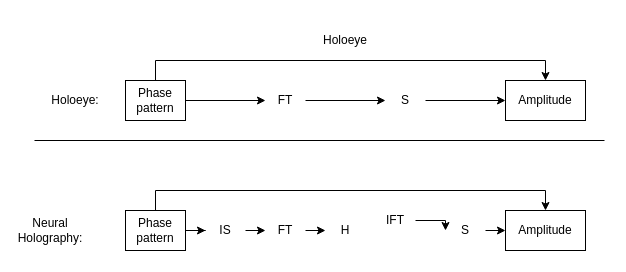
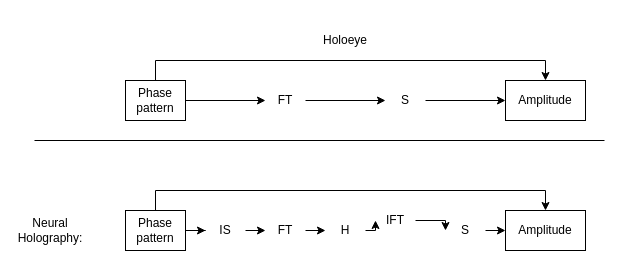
  <mxCell id="0" />
  <mxCell id="1" parent="0" />
- <mxCell id="2" value="&lt;div&gt;Holoeye:&lt;/div&gt;" style="text;html=1;strokeColor=none;fillColor=none;align=center;verticalAlign=middle;whiteSpace=wrap;rounded=0;" parent="1" vertex="1"><mxGeometry x="45" y="80" width="60" height="40" as="geometry" /></mxCell>
  <mxCell id="3" value="" style="edgeStyle=orthogonalEdgeStyle;rounded=0;orthogonalLoop=1;jettySize=auto;html=1;" parent="1" source="4" target="7" edge="1"><mxGeometry relative="1" as="geometry" /></mxCell>
  <mxCell id="4" value="&lt;div&gt;Phase pattern&lt;/div&gt;" style="text;html=1;align=center;verticalAlign=middle;whiteSpace=wrap;rounded=0;strokeColor=default;" parent="1" vertex="1"><mxGeometry x="125" y="80" width="60" height="40" as="geometry" /></mxCell>
  <mxCell id="5" value="Amplitude" style="text;html=1;strokeColor=default;fillColor=none;align=center;verticalAlign=middle;whiteSpace=wrap;rounded=0;" parent="1" vertex="1"><mxGeometry x="505" y="80" width="80" height="40" as="geometry" /></mxCell>
  <mxCell id="6" value="" style="edgeStyle=orthogonalEdgeStyle;rounded=0;orthogonalLoop=1;jettySize=auto;html=1;" parent="1" source="7" target="9" edge="1"><mxGeometry relative="1" as="geometry" /></mxCell>
  <mxCell id="7" value="FT" style="text;html=1;align=center;verticalAlign=middle;whiteSpace=wrap;rounded=0;strokeColor=none;" parent="1" vertex="1"><mxGeometry x="265" y="80" width="40" height="40" as="geometry" /></mxCell>
  <mxCell id="8" value="" style="edgeStyle=orthogonalEdgeStyle;rounded=0;orthogonalLoop=1;jettySize=auto;html=1;" parent="1" source="9" target="5" edge="1"><mxGeometry relative="1" as="geometry" /></mxCell>
  <mxCell id="9" value="S" style="text;html=1;align=center;verticalAlign=middle;whiteSpace=wrap;rounded=0;strokeColor=none;" parent="1" vertex="1"><mxGeometry x="385" y="80" width="40" height="40" as="geometry" /></mxCell>
  <mxCell id="10" value="Neural Holography:" style="text;html=1;strokeColor=none;fillColor=none;align=center;verticalAlign=middle;whiteSpace=wrap;rounded=0;" parent="1" vertex="1"><mxGeometry x="20" y="210" width="60" height="40" as="geometry" /></mxCell>
  <mxCell id="11" value="" style="edgeStyle=orthogonalEdgeStyle;rounded=0;orthogonalLoop=1;jettySize=auto;html=1;" parent="1" source="12" target="19" edge="1"><mxGeometry relative="1" as="geometry" /></mxCell>
  <mxCell id="12" value="&lt;div&gt;Phase pattern&lt;/div&gt;" style="text;html=1;align=center;verticalAlign=middle;whiteSpace=wrap;rounded=0;strokeColor=default;" parent="1" vertex="1"><mxGeometry x="125" y="210" width="60" height="40" as="geometry" /></mxCell>
  <mxCell id="13" value="Amplitude" style="text;html=1;strokeColor=default;fillColor=none;align=center;verticalAlign=middle;whiteSpace=wrap;rounded=0;" parent="1" vertex="1"><mxGeometry x="505" y="210" width="80" height="40" as="geometry" /></mxCell>
  <mxCell id="14" style="edgeStyle=orthogonalEdgeStyle;rounded=0;orthogonalLoop=1;jettySize=auto;html=1;exitX=1;exitY=0.5;exitDx=0;exitDy=0;entryX=0;entryY=0.5;entryDx=0;entryDy=0;" parent="1" source="15" target="21" edge="1"><mxGeometry relative="1" as="geometry" /></mxCell>
  <mxCell id="15" value="FT" style="text;html=1;align=center;verticalAlign=middle;whiteSpace=wrap;rounded=0;strokeColor=none;" parent="1" vertex="1"><mxGeometry x="265" y="210" width="40" height="40" as="geometry" /></mxCell>
  <mxCell id="16" style="edgeStyle=orthogonalEdgeStyle;rounded=0;orthogonalLoop=1;jettySize=auto;html=1;exitX=1;exitY=0.5;exitDx=0;exitDy=0;entryX=0;entryY=0.5;entryDx=0;entryDy=0;" parent="1" source="17" target="23" edge="1"><mxGeometry relative="1" as="geometry" /></mxCell>
  <mxCell id="17" value="IFT" style="text;html=1;align=center;verticalAlign=middle;whiteSpace=wrap;rounded=0;strokeColor=none;" parent="1" vertex="1"><mxGeometry x="375" y="200" width="40" height="40" as="geometry" /></mxCell>
  <mxCell id="18" style="edgeStyle=orthogonalEdgeStyle;rounded=0;orthogonalLoop=1;jettySize=auto;html=1;exitX=1;exitY=0.5;exitDx=0;exitDy=0;entryX=0;entryY=0.5;entryDx=0;entryDy=0;" parent="1" source="19" target="15" edge="1"><mxGeometry relative="1" as="geometry" /></mxCell>
  <mxCell id="19" value="IS" style="text;html=1;align=center;verticalAlign=middle;whiteSpace=wrap;rounded=0;strokeColor=none;" parent="1" vertex="1"><mxGeometry x="205" y="210" width="40" height="40" as="geometry" /></mxCell>
+ <mxCell id="20" style="edgeStyle=orthogonalEdgeStyle;rounded=0;orthogonalLoop=1;jettySize=auto;html=1;exitX=1;exitY=0.5;exitDx=0;exitDy=0;entryX=0;entryY=0.5;entryDx=0;entryDy=0;" parent="1" source="21" target="17" edge="1"><mxGeometry relative="1" as="geometry" /></mxCell>
  <mxCell id="21" value="H" style="text;html=1;align=center;verticalAlign=middle;whiteSpace=wrap;rounded=0;strokeColor=none;" parent="1" vertex="1"><mxGeometry x="325" y="210" width="40" height="40" as="geometry" /></mxCell>
  <mxCell id="22" style="edgeStyle=orthogonalEdgeStyle;rounded=0;orthogonalLoop=1;jettySize=auto;html=1;exitX=1;exitY=0.5;exitDx=0;exitDy=0;entryX=0;entryY=0.5;entryDx=0;entryDy=0;" parent="1" source="23" target="13" edge="1"><mxGeometry relative="1" as="geometry" /></mxCell>
  <mxCell id="23" value="S" style="text;html=1;align=center;verticalAlign=middle;whiteSpace=wrap;rounded=0;strokeColor=none;" parent="1" vertex="1"><mxGeometry x="445" y="210" width="40" height="40" as="geometry" /></mxCell>
  <mxCell id="24" value="" style="endArrow=none;html=1;rounded=0;endFill=0;" parent="1" edge="1"><mxGeometry width="50" height="50" relative="1" as="geometry"><mxPoint x="155" y="60" as="sourcePoint" /><mxPoint x="545" y="60" as="targetPoint" /></mxGeometry></mxCell>
  <mxCell id="25" value="" style="endArrow=none;html=1;rounded=0;endFill=0;" parent="1" edge="1"><mxGeometry width="50" height="50" relative="1" as="geometry"><mxPoint x="155" y="190" as="sourcePoint" /><mxPoint x="545" y="190" as="targetPoint" /></mxGeometry></mxCell>
  <mxCell id="26" value="&lt;div&gt;Holoeye&lt;/div&gt;" style="text;html=1;strokeColor=none;fillColor=none;align=center;verticalAlign=middle;whiteSpace=wrap;rounded=0;" parent="1" vertex="1"><mxGeometry x="315" y="20" width="60" height="40" as="geometry" /></mxCell>
  <mxCell id="27" value="" style="endArrow=none;html=1;rounded=0;exitX=0.5;exitY=0;exitDx=0;exitDy=0;" parent="1" source="12" edge="1"><mxGeometry width="50" height="50" relative="1" as="geometry"><mxPoint x="455" y="300" as="sourcePoint" /><mxPoint x="155" y="190" as="targetPoint" /></mxGeometry></mxCell>
  <mxCell id="28" value="" style="endArrow=classic;html=1;rounded=0;entryX=0.5;entryY=0;entryDx=0;entryDy=0;" parent="1" target="13" edge="1"><mxGeometry width="50" height="50" relative="1" as="geometry"><mxPoint x="545" y="190" as="sourcePoint" /><mxPoint x="505" y="210" as="targetPoint" /></mxGeometry></mxCell>
  <mxCell id="29" value="" style="endArrow=classic;html=1;rounded=0;entryX=0.5;entryY=0;entryDx=0;entryDy=0;" parent="1" target="5" edge="1"><mxGeometry width="50" height="50" relative="1" as="geometry"><mxPoint x="545" y="60" as="sourcePoint" /><mxPoint x="555" y="210" as="targetPoint" /></mxGeometry></mxCell>
  <mxCell id="30" value="" style="endArrow=none;html=1;rounded=0;exitX=0.5;exitY=0;exitDx=0;exitDy=0;" parent="1" source="4" edge="1"><mxGeometry width="50" height="50" relative="1" as="geometry"><mxPoint x="165" y="210" as="sourcePoint" /><mxPoint x="155" y="60" as="targetPoint" /></mxGeometry></mxCell>
  <mxCell id="31" value="" style="endArrow=none;html=1;" parent="1" edge="1"><mxGeometry width="50" height="50" relative="1" as="geometry"><mxPoint x="34" y="140" as="sourcePoint" /><mxPoint x="604" y="140" as="targetPoint" /></mxGeometry></mxCell>
